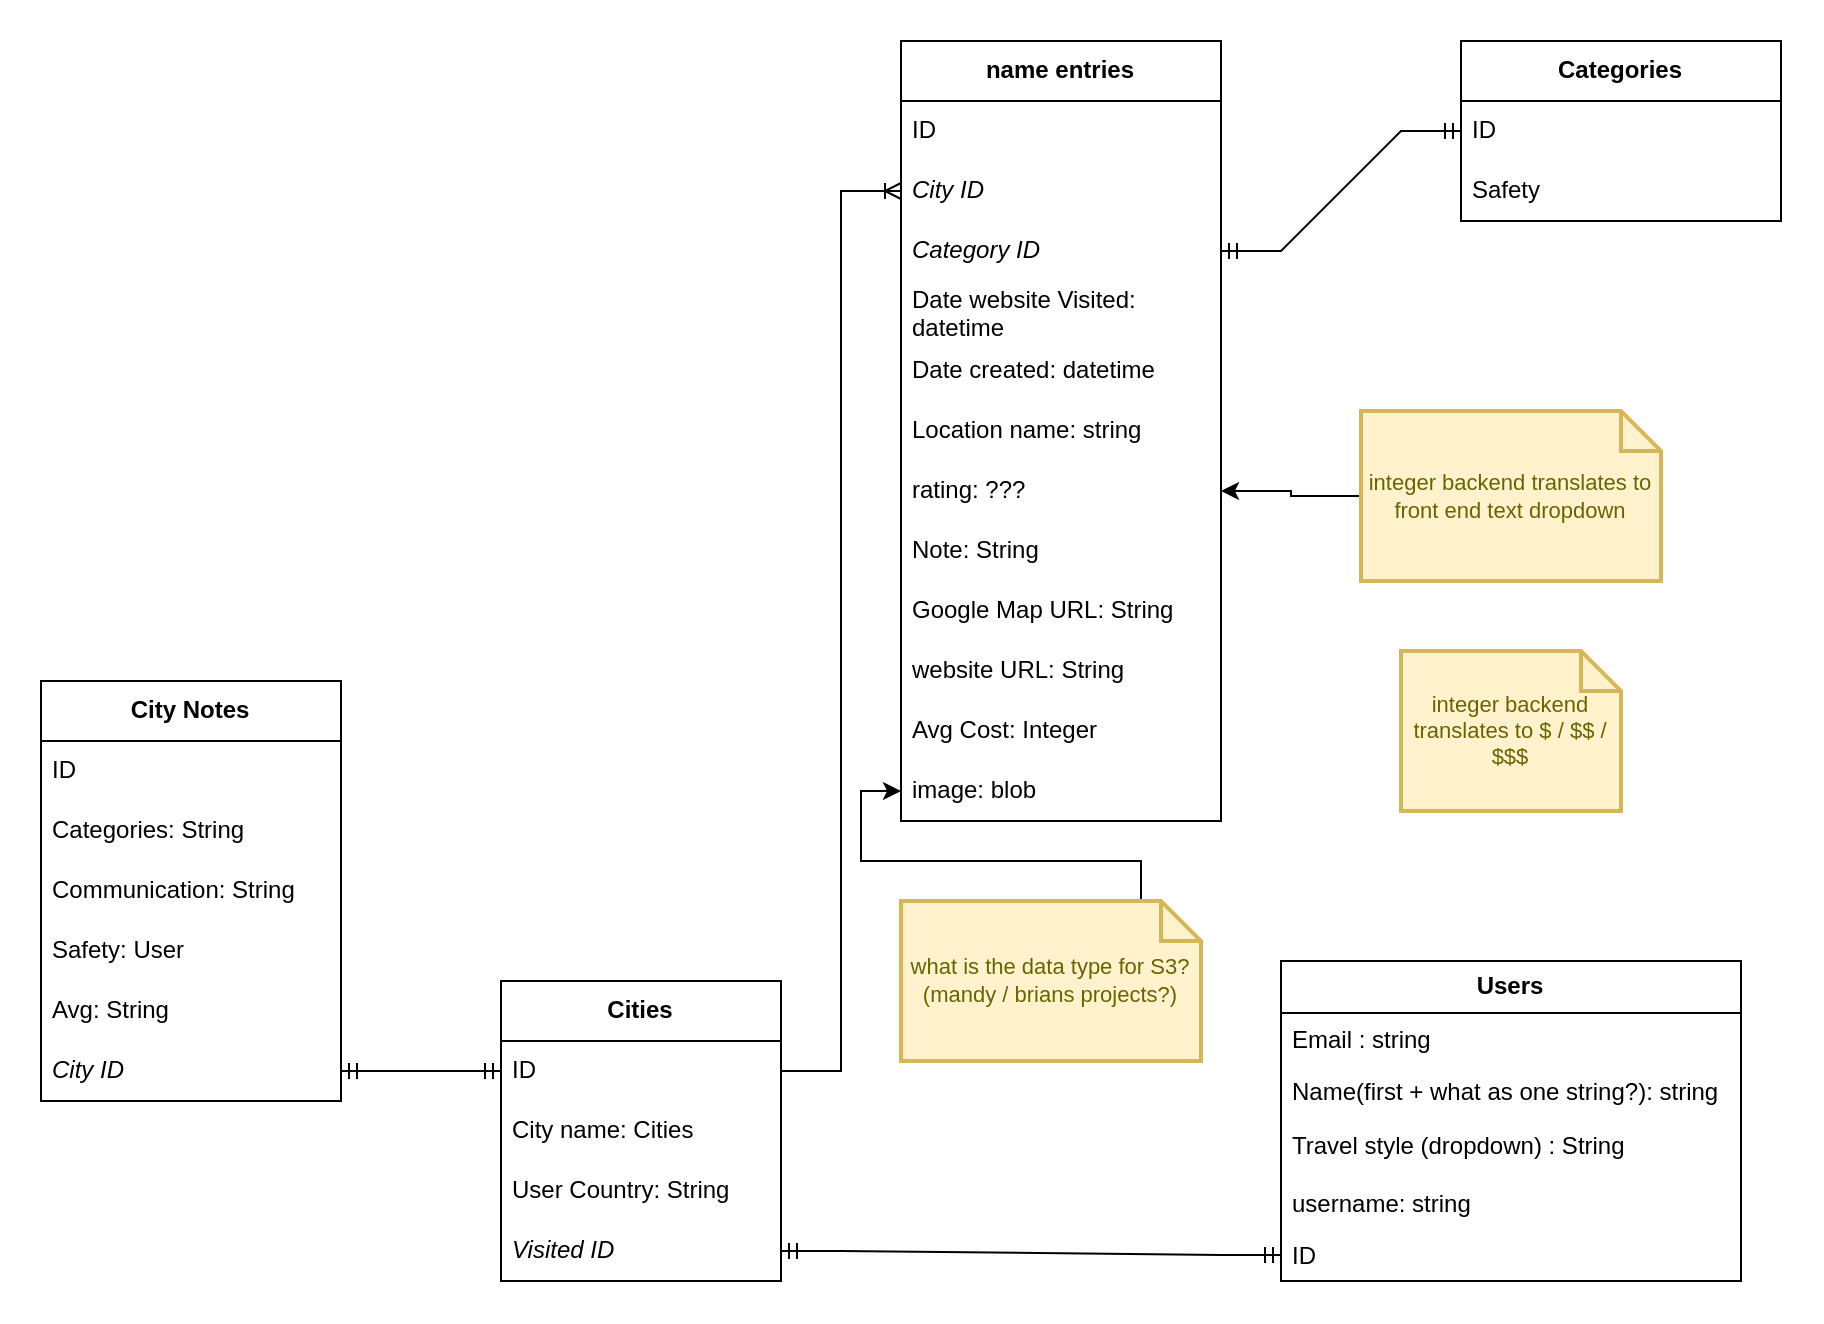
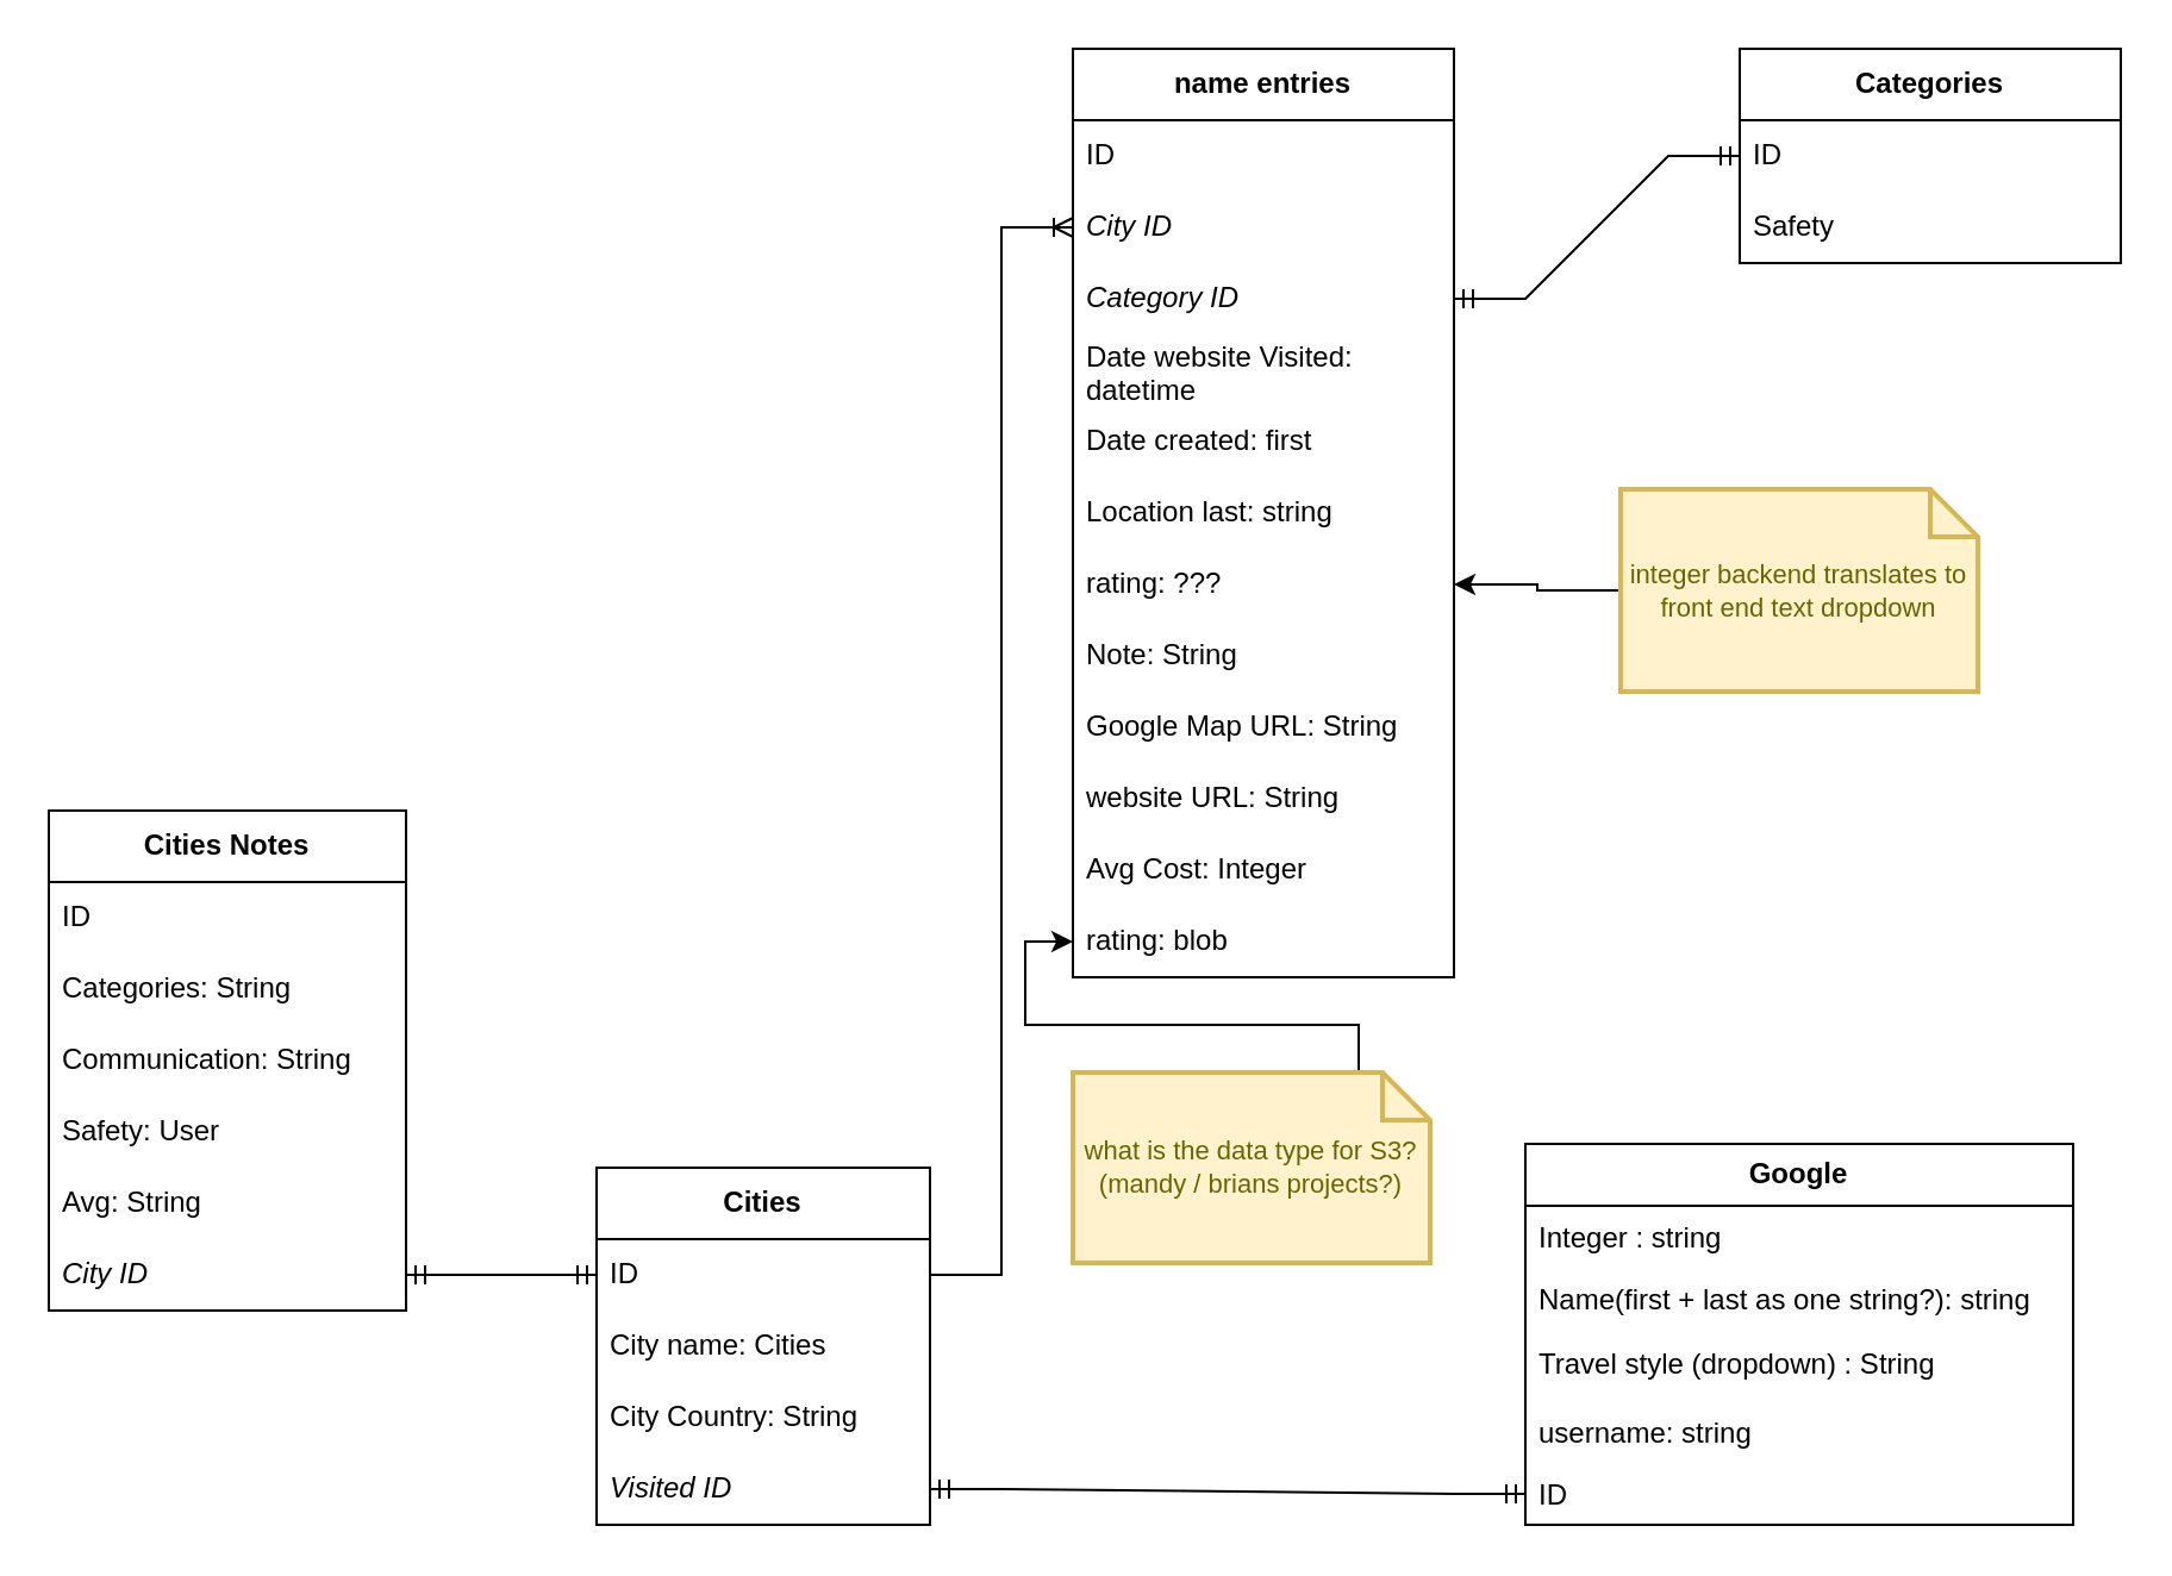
  <mxCell id="0" />
  <mxCell id="1" parent="0" />
  <mxCell id="2" value="Cities" style="swimlane;fontStyle=1;childLayout=stackLayout;horizontal=1;startSize=30;horizontalStack=0;resizeParent=1;resizeParentMax=0;resizeLast=0;collapsible=1;marginBottom=0;whiteSpace=wrap;html=1;" parent="1" vertex="1"><mxGeometry x="250" y="490" width="140" height="150" as="geometry" /></mxCell>
  <mxCell id="3" value="ID" style="text;strokeColor=none;fillColor=none;align=left;verticalAlign=middle;spacingLeft=4;spacingRight=4;overflow=hidden;points=[[0,0.5],[1,0.5]];portConstraint=eastwest;rotatable=0;whiteSpace=wrap;html=1;" parent="2" vertex="1"><mxGeometry y="30" width="140" height="30" as="geometry" /></mxCell>
  <mxCell id="4" value="City name: Cities" style="text;strokeColor=none;fillColor=none;align=left;verticalAlign=middle;spacingLeft=4;spacingRight=4;overflow=hidden;points=[[0,0.5],[1,0.5]];portConstraint=eastwest;rotatable=0;whiteSpace=wrap;html=1;" parent="2" vertex="1"><mxGeometry y="60" width="140" height="30" as="geometry" /></mxCell>
- <mxCell id="5" value="User Country: String" style="text;strokeColor=none;fillColor=none;align=left;verticalAlign=middle;spacingLeft=4;spacingRight=4;overflow=hidden;points=[[0,0.5],[1,0.5]];portConstraint=eastwest;rotatable=0;whiteSpace=wrap;html=1;" parent="2" vertex="1"><mxGeometry y="90" width="140" height="30" as="geometry" /></mxCell>
+ <mxCell id="5" value="City Country: String" style="text;strokeColor=none;fillColor=none;align=left;verticalAlign=middle;spacingLeft=4;spacingRight=4;overflow=hidden;points=[[0,0.5],[1,0.5]];portConstraint=eastwest;rotatable=0;whiteSpace=wrap;html=1;" parent="2" vertex="1"><mxGeometry y="90" width="140" height="30" as="geometry" /></mxCell>
  <mxCell id="6" value="Visited ID" style="text;strokeColor=none;fillColor=none;align=left;verticalAlign=middle;spacingLeft=4;spacingRight=4;overflow=hidden;points=[[0,0.5],[1,0.5]];portConstraint=eastwest;rotatable=0;whiteSpace=wrap;html=1;fontStyle=2" parent="2" vertex="1"><mxGeometry y="120" width="140" height="30" as="geometry" /></mxCell>
  <mxCell id="7" value="name entries" style="swimlane;fontStyle=1;childLayout=stackLayout;horizontal=1;startSize=30;horizontalStack=0;resizeParent=1;resizeParentMax=0;resizeLast=0;collapsible=1;marginBottom=0;whiteSpace=wrap;html=1;" parent="1" vertex="1"><mxGeometry x="450" y="20" width="160" height="390" as="geometry" /></mxCell>
  <mxCell id="8" value="ID" style="text;strokeColor=none;fillColor=none;align=left;verticalAlign=middle;spacingLeft=4;spacingRight=4;overflow=hidden;points=[[0,0.5],[1,0.5]];portConstraint=eastwest;rotatable=0;whiteSpace=wrap;html=1;" parent="7" vertex="1"><mxGeometry y="30" width="160" height="30" as="geometry" /></mxCell>
  <mxCell id="9" value="City ID" style="text;strokeColor=none;fillColor=none;align=left;verticalAlign=middle;spacingLeft=4;spacingRight=4;overflow=hidden;points=[[0,0.5],[1,0.5]];portConstraint=eastwest;rotatable=0;whiteSpace=wrap;html=1;fontStyle=2" parent="7" vertex="1"><mxGeometry y="60" width="160" height="30" as="geometry" /></mxCell>
  <mxCell id="10" value="Category ID" style="text;strokeColor=none;fillColor=none;align=left;verticalAlign=middle;spacingLeft=4;spacingRight=4;overflow=hidden;points=[[0,0.5],[1,0.5]];portConstraint=eastwest;rotatable=0;whiteSpace=wrap;html=1;fontStyle=2" parent="7" vertex="1"><mxGeometry y="90" width="160" height="30" as="geometry" /></mxCell>
  <mxCell id="11" value="Date website Visited: datetime" style="text;strokeColor=none;fillColor=none;align=left;verticalAlign=middle;spacingLeft=4;spacingRight=4;overflow=hidden;points=[[0,0.5],[1,0.5]];portConstraint=eastwest;rotatable=0;whiteSpace=wrap;html=1;" parent="7" vertex="1"><mxGeometry y="120" width="160" height="30" as="geometry" /></mxCell>
- <mxCell id="12" value="Date created: datetime&amp;nbsp;" style="text;strokeColor=none;fillColor=none;align=left;verticalAlign=middle;spacingLeft=4;spacingRight=4;overflow=hidden;points=[[0,0.5],[1,0.5]];portConstraint=eastwest;rotatable=0;whiteSpace=wrap;html=1;" parent="7" vertex="1"><mxGeometry y="150" width="160" height="30" as="geometry" /></mxCell>
- <mxCell id="13" value="Location name: string&amp;nbsp;" style="text;strokeColor=none;fillColor=none;align=left;verticalAlign=middle;spacingLeft=4;spacingRight=4;overflow=hidden;points=[[0,0.5],[1,0.5]];portConstraint=eastwest;rotatable=0;whiteSpace=wrap;html=1;" parent="7" vertex="1"><mxGeometry y="180" width="160" height="30" as="geometry" /></mxCell>
+ <mxCell id="12" value="Date created: first&amp;nbsp;" style="text;strokeColor=none;fillColor=none;align=left;verticalAlign=middle;spacingLeft=4;spacingRight=4;overflow=hidden;points=[[0,0.5],[1,0.5]];portConstraint=eastwest;rotatable=0;whiteSpace=wrap;html=1;" parent="7" vertex="1"><mxGeometry y="150" width="160" height="30" as="geometry" /></mxCell>
+ <mxCell id="13" value="Location last: string&amp;nbsp;" style="text;strokeColor=none;fillColor=none;align=left;verticalAlign=middle;spacingLeft=4;spacingRight=4;overflow=hidden;points=[[0,0.5],[1,0.5]];portConstraint=eastwest;rotatable=0;whiteSpace=wrap;html=1;" parent="7" vertex="1"><mxGeometry y="180" width="160" height="30" as="geometry" /></mxCell>
  <mxCell id="14" value="rating: ???" style="text;strokeColor=none;fillColor=none;align=left;verticalAlign=middle;spacingLeft=4;spacingRight=4;overflow=hidden;points=[[0,0.5],[1,0.5]];portConstraint=eastwest;rotatable=0;whiteSpace=wrap;html=1;" parent="7" vertex="1"><mxGeometry y="210" width="160" height="30" as="geometry" /></mxCell>
  <mxCell id="15" value="Note: String" style="text;strokeColor=none;fillColor=none;align=left;verticalAlign=middle;spacingLeft=4;spacingRight=4;overflow=hidden;points=[[0,0.5],[1,0.5]];portConstraint=eastwest;rotatable=0;whiteSpace=wrap;html=1;" parent="7" vertex="1"><mxGeometry y="240" width="160" height="30" as="geometry" /></mxCell>
  <mxCell id="16" value="Google Map URL: String" style="text;strokeColor=none;fillColor=none;align=left;verticalAlign=middle;spacingLeft=4;spacingRight=4;overflow=hidden;points=[[0,0.5],[1,0.5]];portConstraint=eastwest;rotatable=0;whiteSpace=wrap;html=1;" parent="7" vertex="1"><mxGeometry y="270" width="160" height="30" as="geometry" /></mxCell>
  <mxCell id="17" value="website URL: String" style="text;strokeColor=none;fillColor=none;align=left;verticalAlign=middle;spacingLeft=4;spacingRight=4;overflow=hidden;points=[[0,0.5],[1,0.5]];portConstraint=eastwest;rotatable=0;whiteSpace=wrap;html=1;" parent="7" vertex="1"><mxGeometry y="300" width="160" height="30" as="geometry" /></mxCell>
  <mxCell id="18" value="Avg Cost: Integer" style="text;strokeColor=none;fillColor=none;align=left;verticalAlign=middle;spacingLeft=4;spacingRight=4;overflow=hidden;points=[[0,0.5],[1,0.5]];portConstraint=eastwest;rotatable=0;whiteSpace=wrap;html=1;" parent="7" vertex="1"><mxGeometry y="330" width="160" height="30" as="geometry" /></mxCell>
- <mxCell id="19" value="image: blob" style="text;strokeColor=none;fillColor=none;align=left;verticalAlign=middle;spacingLeft=4;spacingRight=4;overflow=hidden;points=[[0,0.5],[1,0.5]];portConstraint=eastwest;rotatable=0;whiteSpace=wrap;html=1;" parent="7" vertex="1"><mxGeometry y="360" width="160" height="30" as="geometry" /></mxCell>
+ <mxCell id="19" value="rating: blob" style="text;strokeColor=none;fillColor=none;align=left;verticalAlign=middle;spacingLeft=4;spacingRight=4;overflow=hidden;points=[[0,0.5],[1,0.5]];portConstraint=eastwest;rotatable=0;whiteSpace=wrap;html=1;" parent="7" vertex="1"><mxGeometry y="360" width="160" height="30" as="geometry" /></mxCell>
  <mxCell id="20" value="&lt;b&gt;Categories&lt;/b&gt;" style="swimlane;fontStyle=0;childLayout=stackLayout;horizontal=1;startSize=30;horizontalStack=0;resizeParent=1;resizeParentMax=0;resizeLast=0;collapsible=1;marginBottom=0;whiteSpace=wrap;html=1;" parent="1" vertex="1"><mxGeometry x="730" y="20" width="160" height="90" as="geometry" /></mxCell>
  <mxCell id="21" value="ID" style="text;strokeColor=none;fillColor=none;align=left;verticalAlign=middle;spacingLeft=4;spacingRight=4;overflow=hidden;points=[[0,0.5],[1,0.5]];portConstraint=eastwest;rotatable=0;whiteSpace=wrap;html=1;fontStyle=0" parent="20" vertex="1"><mxGeometry y="30" width="160" height="30" as="geometry" /></mxCell>
  <mxCell id="22" value="Safety" style="text;strokeColor=none;fillColor=none;align=left;verticalAlign=middle;spacingLeft=4;spacingRight=4;overflow=hidden;points=[[0,0.5],[1,0.5]];portConstraint=eastwest;rotatable=0;whiteSpace=wrap;html=1;" parent="20" vertex="1"><mxGeometry y="60" width="160" height="30" as="geometry" /></mxCell>
- <mxCell id="23" value="Users" style="swimlane;fontStyle=1;childLayout=stackLayout;horizontal=1;startSize=26;fillColor=none;horizontalStack=0;resizeParent=1;resizeParentMax=0;resizeLast=0;collapsible=1;marginBottom=0;whiteSpace=wrap;html=1;" parent="1" vertex="1"><mxGeometry x="640" y="480" width="230" height="160" as="geometry"><mxRectangle x="390" y="310" width="100" height="30" as="alternateBounds" /></mxGeometry></mxCell>
- <mxCell id="24" value="Email : string" style="text;strokeColor=none;fillColor=none;align=left;verticalAlign=top;spacingLeft=4;spacingRight=4;overflow=hidden;rotatable=0;points=[[0,0.5],[1,0.5]];portConstraint=eastwest;whiteSpace=wrap;html=1;" parent="23" vertex="1"><mxGeometry y="26" width="230" height="26" as="geometry" /></mxCell>
- <mxCell id="25" value="Name(first + what as one string?): string" style="text;strokeColor=none;fillColor=none;align=left;verticalAlign=top;spacingLeft=4;spacingRight=4;overflow=hidden;rotatable=0;points=[[0,0.5],[1,0.5]];portConstraint=eastwest;whiteSpace=wrap;html=1;" parent="23" vertex="1"><mxGeometry y="52" width="230" height="26" as="geometry" /></mxCell>
+ <mxCell id="23" value="Google" style="swimlane;fontStyle=1;childLayout=stackLayout;horizontal=1;startSize=26;fillColor=none;horizontalStack=0;resizeParent=1;resizeParentMax=0;resizeLast=0;collapsible=1;marginBottom=0;whiteSpace=wrap;html=1;" parent="1" vertex="1"><mxGeometry x="640" y="480" width="230" height="160" as="geometry"><mxRectangle x="390" y="310" width="100" height="30" as="alternateBounds" /></mxGeometry></mxCell>
+ <mxCell id="24" value="Integer : string" style="text;strokeColor=none;fillColor=none;align=left;verticalAlign=top;spacingLeft=4;spacingRight=4;overflow=hidden;rotatable=0;points=[[0,0.5],[1,0.5]];portConstraint=eastwest;whiteSpace=wrap;html=1;" parent="23" vertex="1"><mxGeometry y="26" width="230" height="26" as="geometry" /></mxCell>
+ <mxCell id="25" value="Name(first + last as one string?): string" style="text;strokeColor=none;fillColor=none;align=left;verticalAlign=top;spacingLeft=4;spacingRight=4;overflow=hidden;rotatable=0;points=[[0,0.5],[1,0.5]];portConstraint=eastwest;whiteSpace=wrap;html=1;" parent="23" vertex="1"><mxGeometry y="52" width="230" height="26" as="geometry" /></mxCell>
  <mxCell id="26" value="Travel style (dropdown) : String" style="text;strokeColor=none;fillColor=none;align=left;verticalAlign=middle;spacingLeft=4;spacingRight=4;overflow=hidden;points=[[0,0.5],[1,0.5]];portConstraint=eastwest;rotatable=0;whiteSpace=wrap;html=1;" parent="23" vertex="1"><mxGeometry y="78" width="230" height="30" as="geometry" /></mxCell>
  <mxCell id="27" value="username: string" style="text;strokeColor=none;fillColor=none;align=left;verticalAlign=top;spacingLeft=4;spacingRight=4;overflow=hidden;rotatable=0;points=[[0,0.5],[1,0.5]];portConstraint=eastwest;whiteSpace=wrap;html=1;" parent="23" vertex="1"><mxGeometry y="108" width="230" height="26" as="geometry" /></mxCell>
  <mxCell id="28" value="ID" style="text;strokeColor=none;fillColor=none;align=left;verticalAlign=top;spacingLeft=4;spacingRight=4;overflow=hidden;rotatable=0;points=[[0,0.5],[1,0.5]];portConstraint=eastwest;whiteSpace=wrap;html=1;" parent="23" vertex="1"><mxGeometry y="134" width="230" height="26" as="geometry" /></mxCell>
  <mxCell id="29" value="" style="edgeStyle=entityRelationEdgeStyle;fontSize=12;html=1;endArrow=ERoneToMany;rounded=0;" parent="1" source="3" target="9" edge="1"><mxGeometry width="100" height="100" relative="1" as="geometry"><mxPoint x="470" y="330" as="sourcePoint" /><mxPoint x="570" y="230" as="targetPoint" /></mxGeometry></mxCell>
- <mxCell id="30" value="City Notes" style="swimlane;fontStyle=1;childLayout=stackLayout;horizontal=1;startSize=30;horizontalStack=0;resizeParent=1;resizeParentMax=0;resizeLast=0;collapsible=1;marginBottom=0;whiteSpace=wrap;html=1;" parent="1" vertex="1"><mxGeometry x="20" y="340" width="150" height="210" as="geometry" /></mxCell>
+ <mxCell id="30" value="Cities Notes" style="swimlane;fontStyle=1;childLayout=stackLayout;horizontal=1;startSize=30;horizontalStack=0;resizeParent=1;resizeParentMax=0;resizeLast=0;collapsible=1;marginBottom=0;whiteSpace=wrap;html=1;" parent="1" vertex="1"><mxGeometry x="20" y="340" width="150" height="210" as="geometry" /></mxCell>
  <mxCell id="31" value="ID" style="text;strokeColor=none;fillColor=none;align=left;verticalAlign=middle;spacingLeft=4;spacingRight=4;overflow=hidden;points=[[0,0.5],[1,0.5]];portConstraint=eastwest;rotatable=0;whiteSpace=wrap;html=1;" parent="30" vertex="1"><mxGeometry y="30" width="150" height="30" as="geometry" /></mxCell>
  <mxCell id="32" value="Categories: String" style="text;strokeColor=none;fillColor=none;align=left;verticalAlign=middle;spacingLeft=4;spacingRight=4;overflow=hidden;points=[[0,0.5],[1,0.5]];portConstraint=eastwest;rotatable=0;whiteSpace=wrap;html=1;" parent="30" vertex="1"><mxGeometry y="60" width="150" height="30" as="geometry" /></mxCell>
  <mxCell id="33" value="Communication: String" style="text;strokeColor=none;fillColor=none;align=left;verticalAlign=middle;spacingLeft=4;spacingRight=4;overflow=hidden;points=[[0,0.5],[1,0.5]];portConstraint=eastwest;rotatable=0;whiteSpace=wrap;html=1;" parent="30" vertex="1"><mxGeometry y="90" width="150" height="30" as="geometry" /></mxCell>
  <mxCell id="34" value="Safety: User" style="text;strokeColor=none;fillColor=none;align=left;verticalAlign=middle;spacingLeft=4;spacingRight=4;overflow=hidden;points=[[0,0.5],[1,0.5]];portConstraint=eastwest;rotatable=0;whiteSpace=wrap;html=1;" parent="30" vertex="1"><mxGeometry y="120" width="150" height="30" as="geometry" /></mxCell>
  <mxCell id="35" value="Avg: String" style="text;strokeColor=none;fillColor=none;align=left;verticalAlign=middle;spacingLeft=4;spacingRight=4;overflow=hidden;points=[[0,0.5],[1,0.5]];portConstraint=eastwest;rotatable=0;whiteSpace=wrap;html=1;" parent="30" vertex="1"><mxGeometry y="150" width="150" height="30" as="geometry" /></mxCell>
  <mxCell id="36" value="City ID" style="text;strokeColor=none;fillColor=none;align=left;verticalAlign=middle;spacingLeft=4;spacingRight=4;overflow=hidden;points=[[0,0.5],[1,0.5]];portConstraint=eastwest;rotatable=0;whiteSpace=wrap;html=1;fontStyle=2" parent="30" vertex="1"><mxGeometry y="180" width="150" height="30" as="geometry" /></mxCell>
  <mxCell id="37" value="" style="edgeStyle=entityRelationEdgeStyle;fontSize=12;html=1;endArrow=ERmandOne;startArrow=ERmandOne;rounded=0;" parent="1" source="6" target="28" edge="1"><mxGeometry width="100" height="100" relative="1" as="geometry"><mxPoint x="470" y="330" as="sourcePoint" /><mxPoint x="570" y="230" as="targetPoint" /></mxGeometry></mxCell>
  <mxCell id="38" value="" style="edgeStyle=entityRelationEdgeStyle;fontSize=12;html=1;endArrow=ERmandOne;startArrow=ERmandOne;rounded=0;" parent="1" source="3" target="36" edge="1"><mxGeometry width="100" height="100" relative="1" as="geometry"><mxPoint x="470" y="330" as="sourcePoint" /><mxPoint x="570" y="230" as="targetPoint" /></mxGeometry></mxCell>
  <mxCell id="39" value="" style="edgeStyle=entityRelationEdgeStyle;fontSize=12;html=1;endArrow=ERmandOne;startArrow=ERmandOne;rounded=0;" parent="1" source="21" target="10" edge="1"><mxGeometry width="100" height="100" relative="1" as="geometry"><mxPoint x="140" y="570" as="sourcePoint" /><mxPoint x="240" y="470" as="targetPoint" /></mxGeometry></mxCell>
- <mxCell id="40" value="integer backend translates to $ / $$ / $$$" style="shape=note;strokeWidth=2;fontSize=11;size=20;whiteSpace=wrap;html=1;fillColor=#fff2cc;strokeColor=#d6b656;fontColor=#666600;" vertex="1" parent="1"><mxGeometry x="700" y="325" width="110.0" height="80" as="geometry" /></mxCell>
  <mxCell id="41" style="edgeStyle=orthogonalEdgeStyle;rounded=0;orthogonalLoop=1;jettySize=auto;html=1;exitX=0;exitY=0.5;exitDx=0;exitDy=0;exitPerimeter=0;" edge="1" parent="1" source="42" target="14"><mxGeometry relative="1" as="geometry" /></mxCell>
  <mxCell id="42" value="integer backend translates to front end text dropdown" style="shape=note;strokeWidth=2;fontSize=11;size=20;whiteSpace=wrap;html=1;fillColor=#fff2cc;strokeColor=#d6b656;fontColor=#666600;" vertex="1" parent="1"><mxGeometry x="680" y="205" width="150" height="85" as="geometry" /></mxCell>
  <mxCell id="43" style="edgeStyle=orthogonalEdgeStyle;rounded=0;orthogonalLoop=1;jettySize=auto;html=1;exitX=0;exitY=0;exitDx=120;exitDy=50;exitPerimeter=0;entryX=0;entryY=0.5;entryDx=0;entryDy=0;" edge="1" parent="1" source="44" target="19"><mxGeometry relative="1" as="geometry" /></mxCell>
  <mxCell id="44" value="what is the data type for S3? (mandy / brians projects?)" style="shape=note;strokeWidth=2;fontSize=11;size=20;whiteSpace=wrap;html=1;fillColor=#fff2cc;strokeColor=#d6b656;fontColor=#666600;" vertex="1" parent="1"><mxGeometry x="450" y="450" width="150" height="80" as="geometry" /></mxCell>
